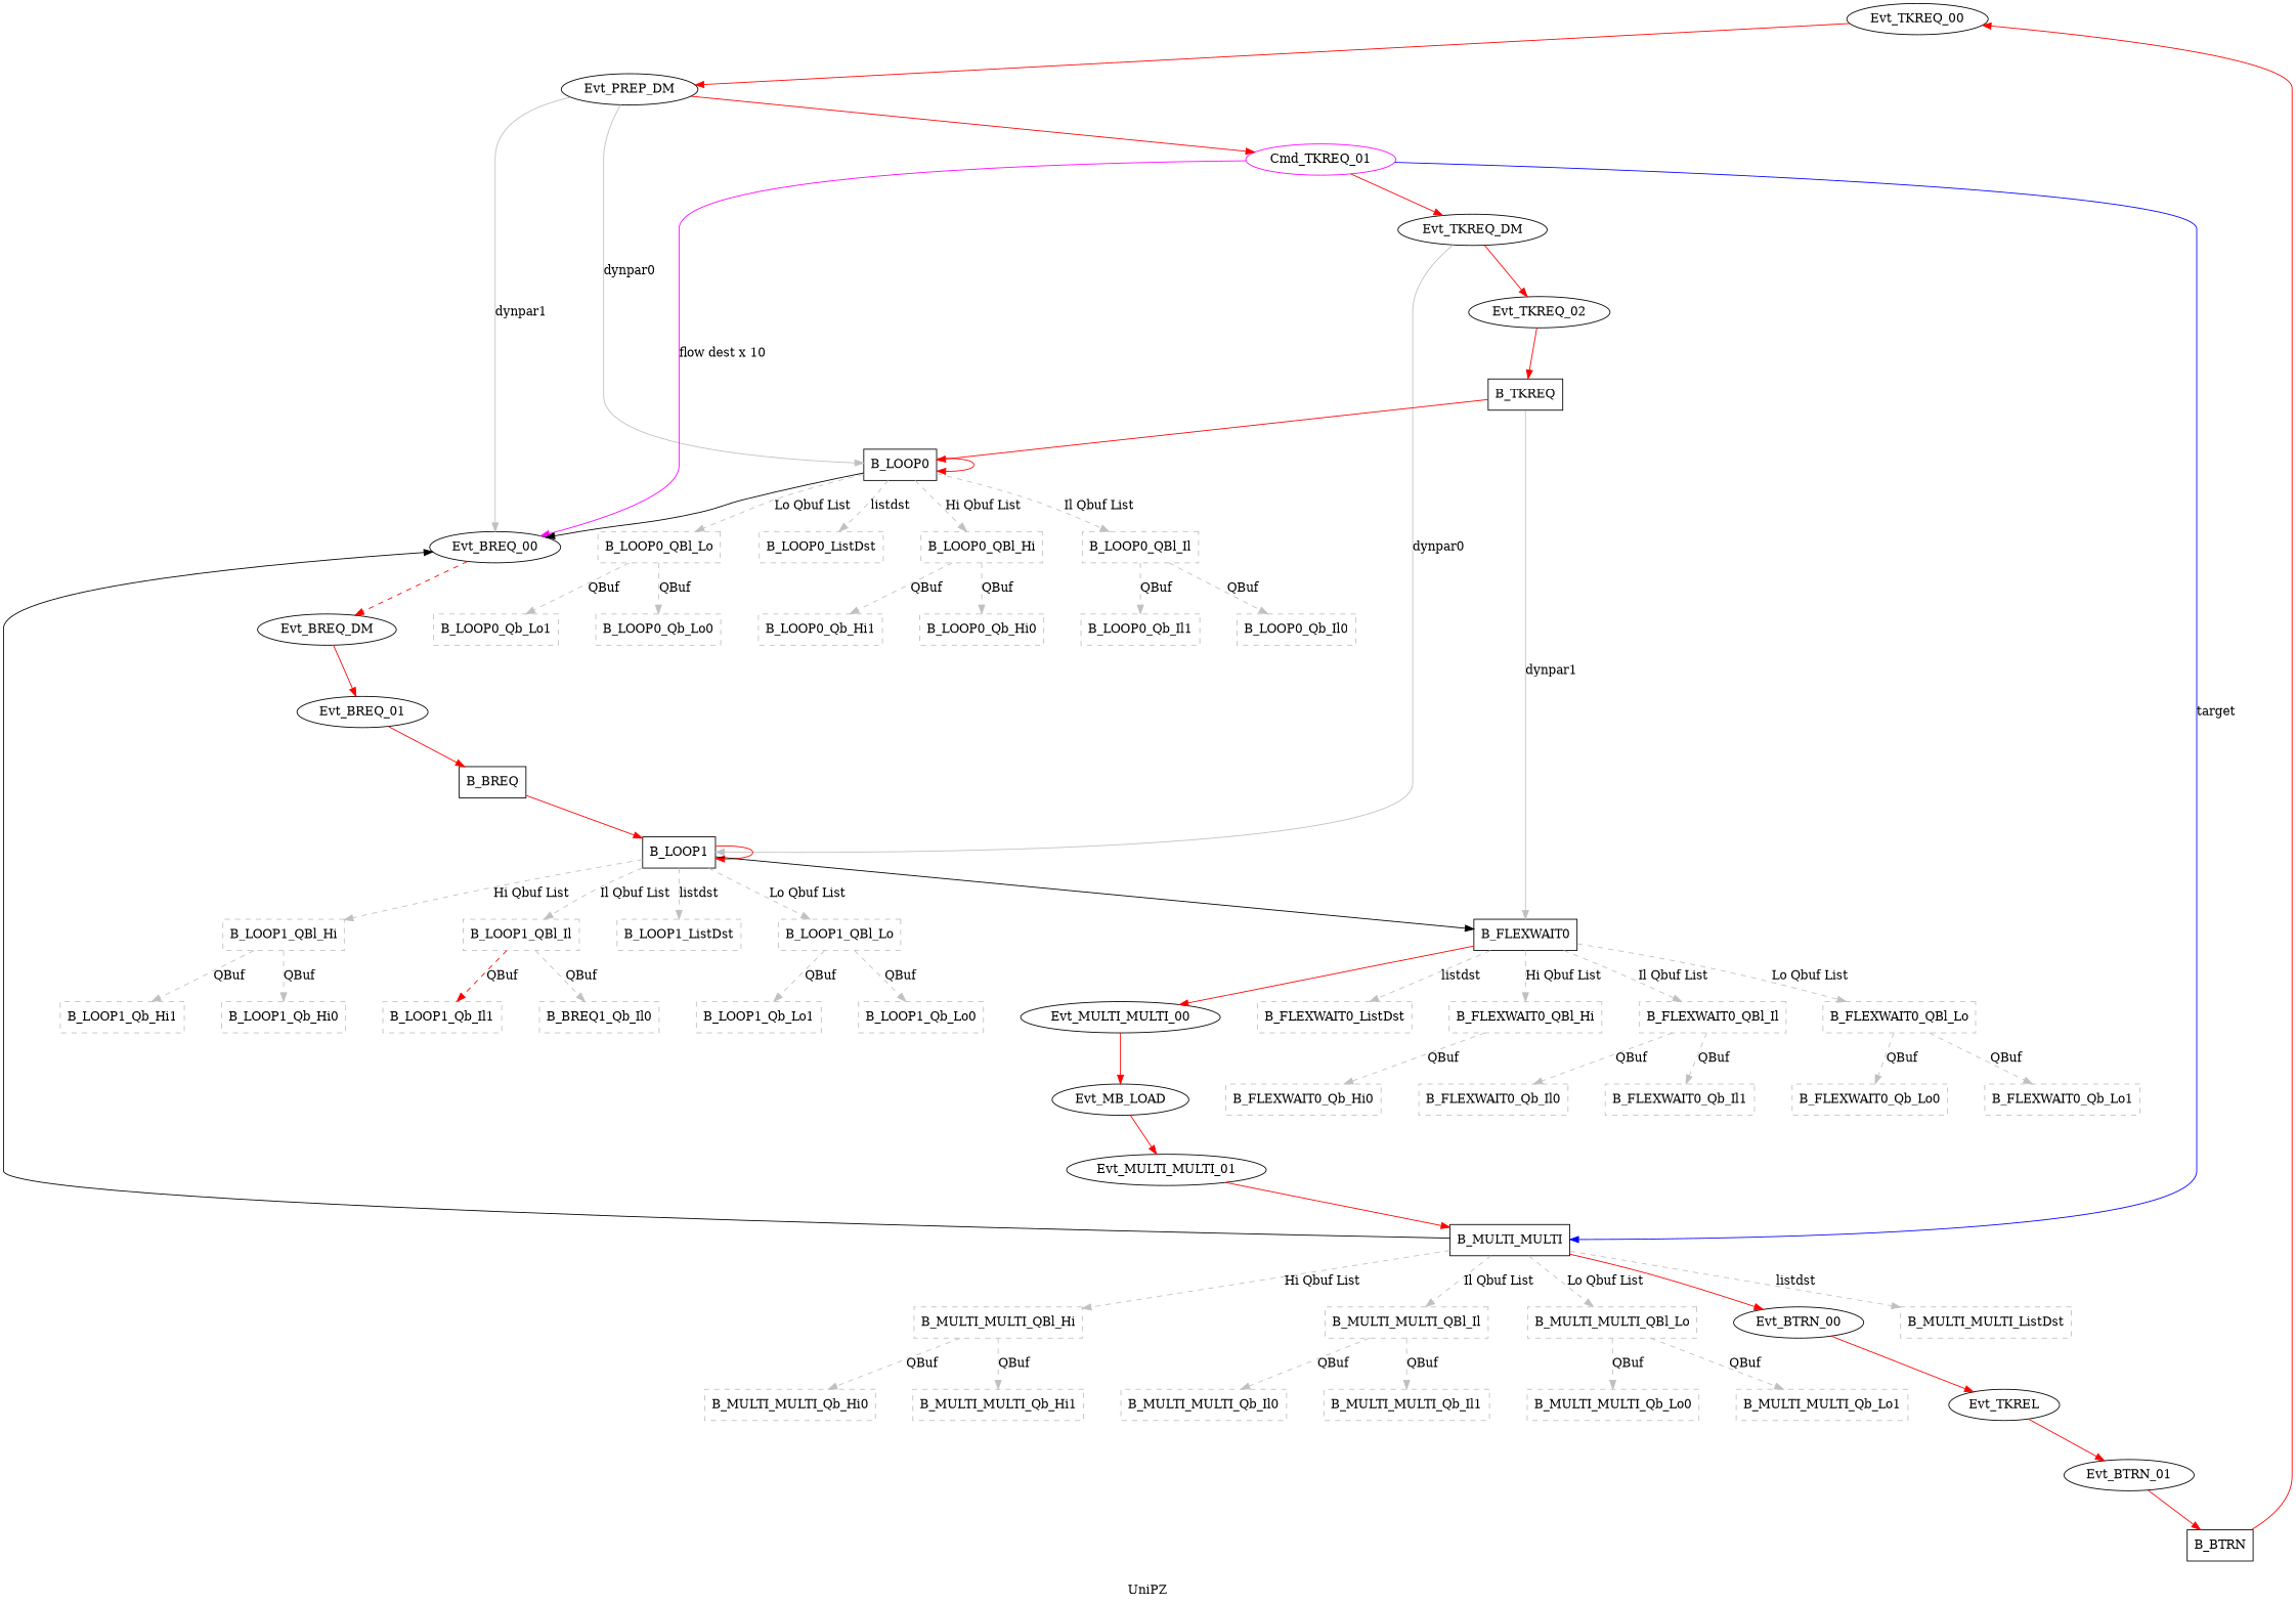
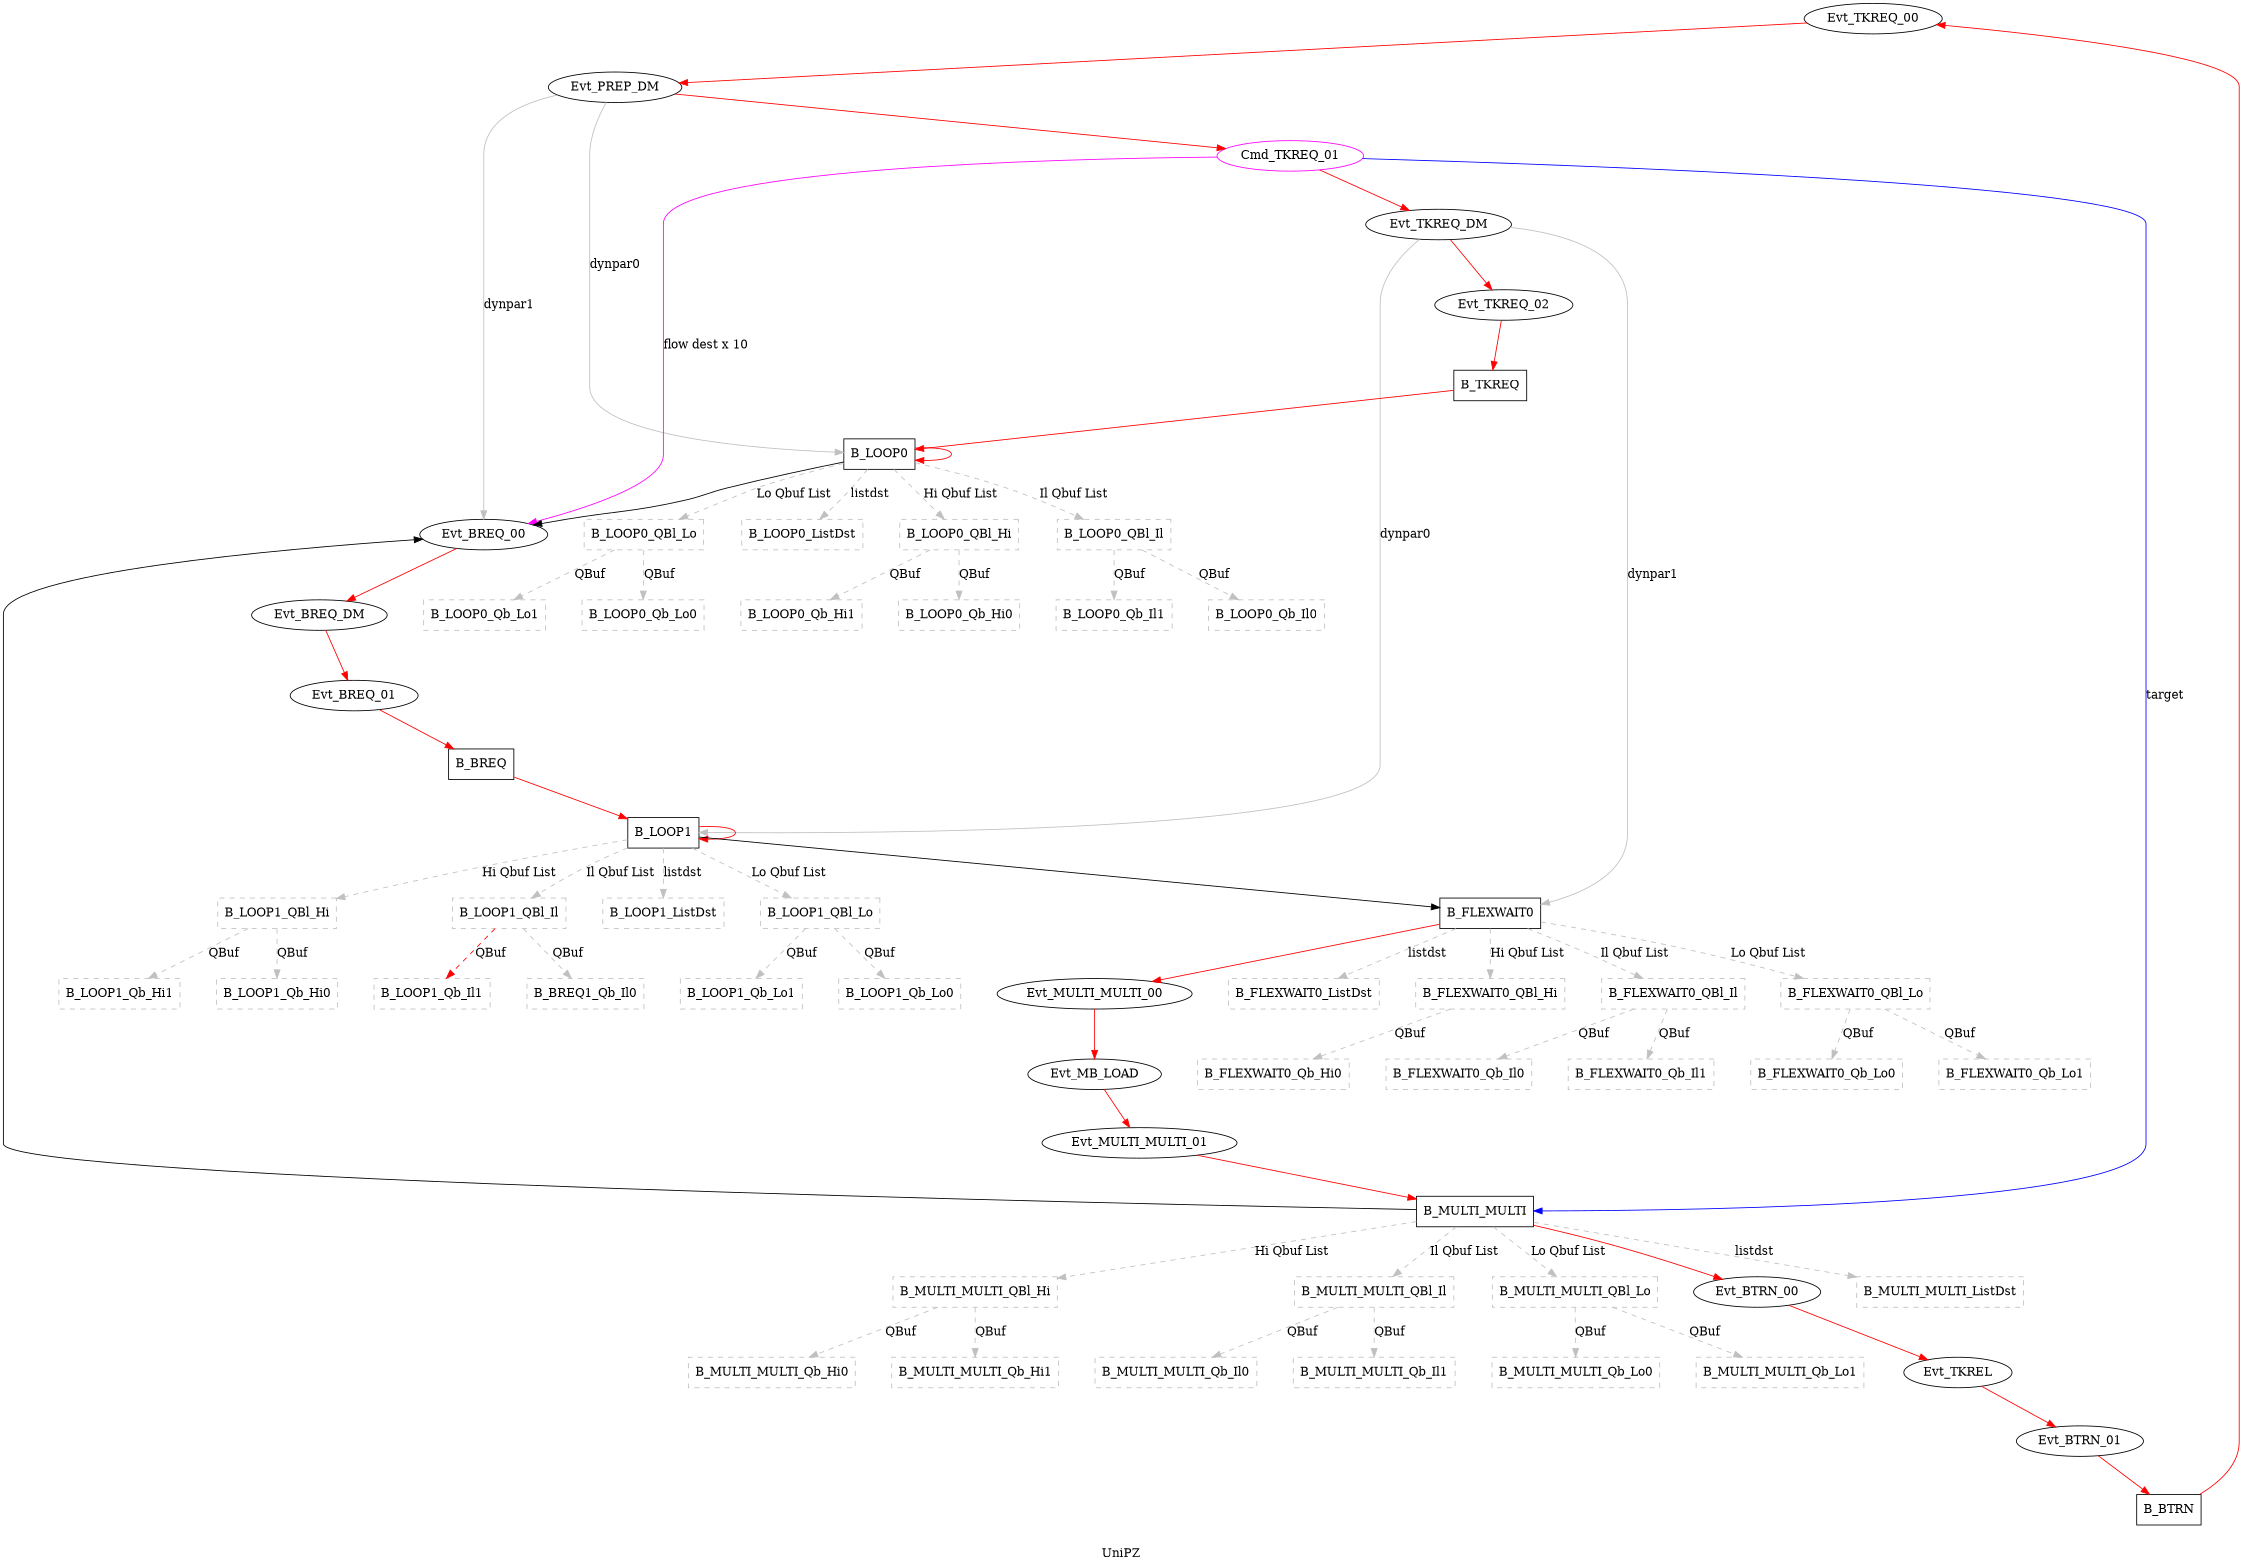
  digraph {
    label=UniPZ
    mindist=0.6
    nodesep=0.6
    rankdir=TB
    ranksep=0.6
    root=Evt_BREQ_00
    node [color=grey fillcolor=white shape=rectangle style=dashed type=QBuf flags=0]
    edge [color=grey type=meta style=dashed]
    Evt_TKREQ_00 [color=black par="0x123" shape=oval style=filled tOffs=0 type=TMsg flags=""]
    Evt_PREP_DM [color=black par="0x0" shape=oval style=filled tOffs=100 type=TMsg flags=""]
    Cmd_TKREQ_01 [color=magenta qty=9 shape=oval style=filled tOffs=300 tValid=0 type=Flow flags=""]
    B_LOOP0 [color=black style=filled tPeriod=10000 type=Block flags=""]
    Evt_BREQ_00 [color=black par="0x456" shape=oval style=filled tOffs=0 type=TMsg flags=""]
    Evt_TKREQ_DM [color=black par="0x0" shape=oval style=filled tOffs=500 type=TMsg flags=""]
    B_MULTI_MULTI [color=black style=filled tPeriod=10000000 type=BlockAlign flags=""]
    B_LOOP0_ListDst [type=ListDst]
    B_LOOP0_QBl_Hi [type=QInfo]
    B_LOOP0_QBl_Il [type=QInfo]
    B_LOOP0_QBl_Lo [type=QInfo]
    Evt_BREQ_DM [color=black par="0x456" shape=oval style=filled tOffs=2000 type=TMsg flags=""]
    Evt_TKREQ_02 [color=black par="0x456" shape=oval style=filled tOffs=1000 type=TMsg flags=""]
    B_LOOP1 [color=black style=filled tPeriod=10000 type=Block flags=""]
    B_FLEXWAIT0 [color=black style=filled tPeriod=71111 type=Block flags=""]
    Evt_BTRN_00 [color=black par="0x456" shape=oval style=filled tOffs=500 type=TMsg flags=""]
    B_MULTI_MULTI_ListDst [type=ListDst]
    B_MULTI_MULTI_QBl_Hi [type=QInfo]
    B_MULTI_MULTI_QBl_Il [type=QInfo]
    B_MULTI_MULTI_QBl_Lo [type=QInfo]
    B_TKREQ [color=black style=filled tPeriod=200000000 type=Block flags=""]
    B_LOOP1_ListDst [type=ListDst]
    B_LOOP1_QBl_Hi [type=QInfo]
    B_LOOP1_QBl_Il [type=QInfo]
    B_LOOP1_QBl_Lo [type=QInfo]
    Evt_MULTI_MULTI_00 [color=black par="0x456" shape=oval style=filled tOffs=0 type=TMsg flags=""]
    B_FLEXWAIT0_ListDst [type=ListDst]
    B_FLEXWAIT0_QBl_Hi [type=QInfo]
    B_FLEXWAIT0_QBl_Il [type=QInfo]
    B_FLEXWAIT0_QBl_Lo [type=QInfo]
    B_LOOP0_Qb_Hi0
    B_LOOP0_Qb_Hi1
    B_LOOP0_Qb_Il0
    B_LOOP0_Qb_Il1
    B_LOOP0_Qb_Lo0
    B_LOOP0_Qb_Lo1
    Evt_BREQ_01 [color=black par="0x456" shape=oval style=filled tOffs=9000 type=TMsg flags=""]
    B_BREQ [color=black style=filled tPeriod=2000000 type=Block flags=""]
    B_LOOP1_Qb_Hi0
    B_LOOP1_Qb_Hi1
    n41 [label=B_BREQ1_Qb_Il0]
    B_LOOP1_Qb_Il1
    B_LOOP1_Qb_Lo0
    B_LOOP1_Qb_Lo1
    Evt_MB_LOAD [color=black par="0x456" shape=oval style=filled tOffs=200 type=TMsg flags=""]
    B_FLEXWAIT0_Qb_Hi0
    B_FLEXWAIT0_Qb_Il0
    B_FLEXWAIT0_Qb_Il1
    B_FLEXWAIT0_Qb_Lo0
    B_FLEXWAIT0_Qb_Lo1
    Evt_MULTI_MULTI_01 [color=black par="0x456" shape=oval style=filled tOffs=700 type=TMsg flags=""]
    Evt_TKREL [color=black par="0x456" shape=oval style=filled tOffs=10000 type=TMsg flags=""]
    B_MULTI_MULTI_Qb_Hi0
    B_MULTI_MULTI_Qb_Hi1
    B_MULTI_MULTI_Qb_Il0
    B_MULTI_MULTI_Qb_Il1
    B_MULTI_MULTI_Qb_Lo0
    B_MULTI_MULTI_Qb_Lo1
    Evt_BTRN_01 [color=black par="0x456" shape=oval style=filled tOffs=10500 type=TMsg flags=""]
    B_BTRN [color=black style=filled tPeriod=200000 type=Block flags=""]
    Evt_TKREQ_00 -> Evt_PREP_DM [color=red type=defdst style=""]
    Evt_PREP_DM -> Cmd_TKREQ_01 [color=red type=defdst style=""]
    Evt_PREP_DM -> B_LOOP0 [label=dynpar0 type=dynpar0 style=""]
    Evt_PREP_DM -> Evt_BREQ_00 [label=dynpar1 type=dynpar1 style=""]
    Cmd_TKREQ_01 -> Evt_BREQ_00 [color=magenta label="flow dest x 10" type=flowdst style=""]
    Cmd_TKREQ_01 -> Evt_TKREQ_DM [color=red type=defdst style=""]
    Cmd_TKREQ_01 -> B_MULTI_MULTI [color=blue label=target type=target style=""]
    B_LOOP0 -> B_LOOP0 [color=red type=defdst style=""]
    B_LOOP0 -> Evt_BREQ_00 [color=black type=altdst style=""]
    B_LOOP0 -> B_LOOP0_ListDst [label=listdst type=listdst]
    B_LOOP0 -> B_LOOP0_QBl_Hi [label="Hi Qbuf List" type=priohi]
    B_LOOP0 -> B_LOOP0_QBl_Il [label="Il Qbuf List" type=prioil]
    B_LOOP0 -> B_LOOP0_QBl_Lo [label="Lo Qbuf List" type=priolo]
-   Evt_BREQ_00 -> Evt_BREQ_DM [color=red type=defdst]
+   Evt_BREQ_00 -> Evt_BREQ_DM [color=red type=defdst style=""]
    Evt_TKREQ_DM -> Evt_TKREQ_02 [color=red type=defdst style=""]
    Evt_TKREQ_DM -> B_LOOP1 [label=dynpar0 type=dynpar0 style=""]
-   B_TKREQ -> B_FLEXWAIT0 [label=dynpar1 type=dynpar1 style=""]
+   Evt_TKREQ_DM -> B_FLEXWAIT0 [label=dynpar1 type=dynpar1 style=""]
    B_MULTI_MULTI -> Evt_BREQ_00 [color=black type=altdst style=""]
    B_MULTI_MULTI -> Evt_BTRN_00 [color=red type=defdst style=""]
    B_MULTI_MULTI -> B_MULTI_MULTI_ListDst [label=listdst type=listdst]
    B_MULTI_MULTI -> B_MULTI_MULTI_QBl_Hi [label="Hi Qbuf List" type=priohi]
    B_MULTI_MULTI -> B_MULTI_MULTI_QBl_Il [label="Il Qbuf List" type=prioil]
    B_MULTI_MULTI -> B_MULTI_MULTI_QBl_Lo [label="Lo Qbuf List" type=priolo]
    B_LOOP0_QBl_Hi -> B_LOOP0_Qb_Hi0 [label=QBuf]
    B_LOOP0_QBl_Hi -> B_LOOP0_Qb_Hi1 [label=QBuf]
    B_LOOP0_QBl_Il -> B_LOOP0_Qb_Il0 [label=QBuf]
    B_LOOP0_QBl_Il -> B_LOOP0_Qb_Il1 [label=QBuf]
    B_LOOP0_QBl_Lo -> B_LOOP0_Qb_Lo0 [label=QBuf]
    B_LOOP0_QBl_Lo -> B_LOOP0_Qb_Lo1 [label=QBuf]
    Evt_BREQ_DM -> Evt_BREQ_01 [color=red type=defdst style=""]
    Evt_TKREQ_02 -> B_TKREQ [color=red type=defdst style=""]
    B_LOOP1 -> B_LOOP1 [color=red type=defdst style=""]
    B_LOOP1 -> B_FLEXWAIT0 [color=black type=altdst style=""]
    B_LOOP1 -> B_LOOP1_ListDst [label=listdst type=listdst]
    B_LOOP1 -> B_LOOP1_QBl_Hi [label="Hi Qbuf List" type=priohi]
    B_LOOP1 -> B_LOOP1_QBl_Il [label="Il Qbuf List" type=prioil]
    B_LOOP1 -> B_LOOP1_QBl_Lo [label="Lo Qbuf List" type=priolo]
    B_FLEXWAIT0 -> Evt_MULTI_MULTI_00 [color=red type=defdst style=""]
    B_FLEXWAIT0 -> B_FLEXWAIT0_ListDst [label=listdst type=listdst]
    B_FLEXWAIT0 -> B_FLEXWAIT0_QBl_Hi [label="Hi Qbuf List" type=priohi]
    B_FLEXWAIT0 -> B_FLEXWAIT0_QBl_Il [label="Il Qbuf List" type=prioil]
    B_FLEXWAIT0 -> B_FLEXWAIT0_QBl_Lo [label="Lo Qbuf List" type=priolo]
    Evt_BTRN_00 -> Evt_TKREL [color=red type=defdst style=""]
    B_MULTI_MULTI_QBl_Hi -> B_MULTI_MULTI_Qb_Hi0 [label=QBuf]
    B_MULTI_MULTI_QBl_Hi -> B_MULTI_MULTI_Qb_Hi1 [label=QBuf]
    B_MULTI_MULTI_QBl_Il -> B_MULTI_MULTI_Qb_Il0 [label=QBuf]
    B_MULTI_MULTI_QBl_Il -> B_MULTI_MULTI_Qb_Il1 [label=QBuf]
    B_MULTI_MULTI_QBl_Lo -> B_MULTI_MULTI_Qb_Lo0 [label=QBuf]
    B_MULTI_MULTI_QBl_Lo -> B_MULTI_MULTI_Qb_Lo1 [label=QBuf]
    B_TKREQ -> B_LOOP0 [color=red type=defdst style=""]
    B_LOOP1_QBl_Hi -> B_LOOP1_Qb_Hi0 [label=QBuf]
    B_LOOP1_QBl_Hi -> B_LOOP1_Qb_Hi1 [label=QBuf]
    B_LOOP1_QBl_Il -> n41 [label=QBuf]
    B_LOOP1_QBl_Il -> B_LOOP1_Qb_Il1 [color=red label=QBuf]
    B_LOOP1_QBl_Lo -> B_LOOP1_Qb_Lo0 [label=QBuf]
    B_LOOP1_QBl_Lo -> B_LOOP1_Qb_Lo1 [label=QBuf]
    Evt_MULTI_MULTI_00 -> Evt_MB_LOAD [color=red type=defdst style=""]
    B_FLEXWAIT0_QBl_Hi -> B_FLEXWAIT0_Qb_Hi0 [label=QBuf]
    B_FLEXWAIT0_QBl_Il -> B_FLEXWAIT0_Qb_Il0 [label=QBuf]
    B_FLEXWAIT0_QBl_Il -> B_FLEXWAIT0_Qb_Il1 [label=QBuf]
    B_FLEXWAIT0_QBl_Lo -> B_FLEXWAIT0_Qb_Lo0 [label=QBuf]
    B_FLEXWAIT0_QBl_Lo -> B_FLEXWAIT0_Qb_Lo1 [label=QBuf]
    Evt_BREQ_01 -> B_BREQ [color=red type=defdst style=""]
    B_BREQ -> B_LOOP1 [color=red type=defdst style=""]
    Evt_MB_LOAD -> Evt_MULTI_MULTI_01 [color=red type=defdst style=""]
    Evt_MULTI_MULTI_01 -> B_MULTI_MULTI [color=red type=defdst style=""]
    Evt_TKREL -> Evt_BTRN_01 [color=red type=defdst style=""]
    Evt_BTRN_01 -> B_BTRN [color=red type=defdst style=""]
    B_BTRN -> Evt_TKREQ_00 [color=red type=defdst style=""]
  }
